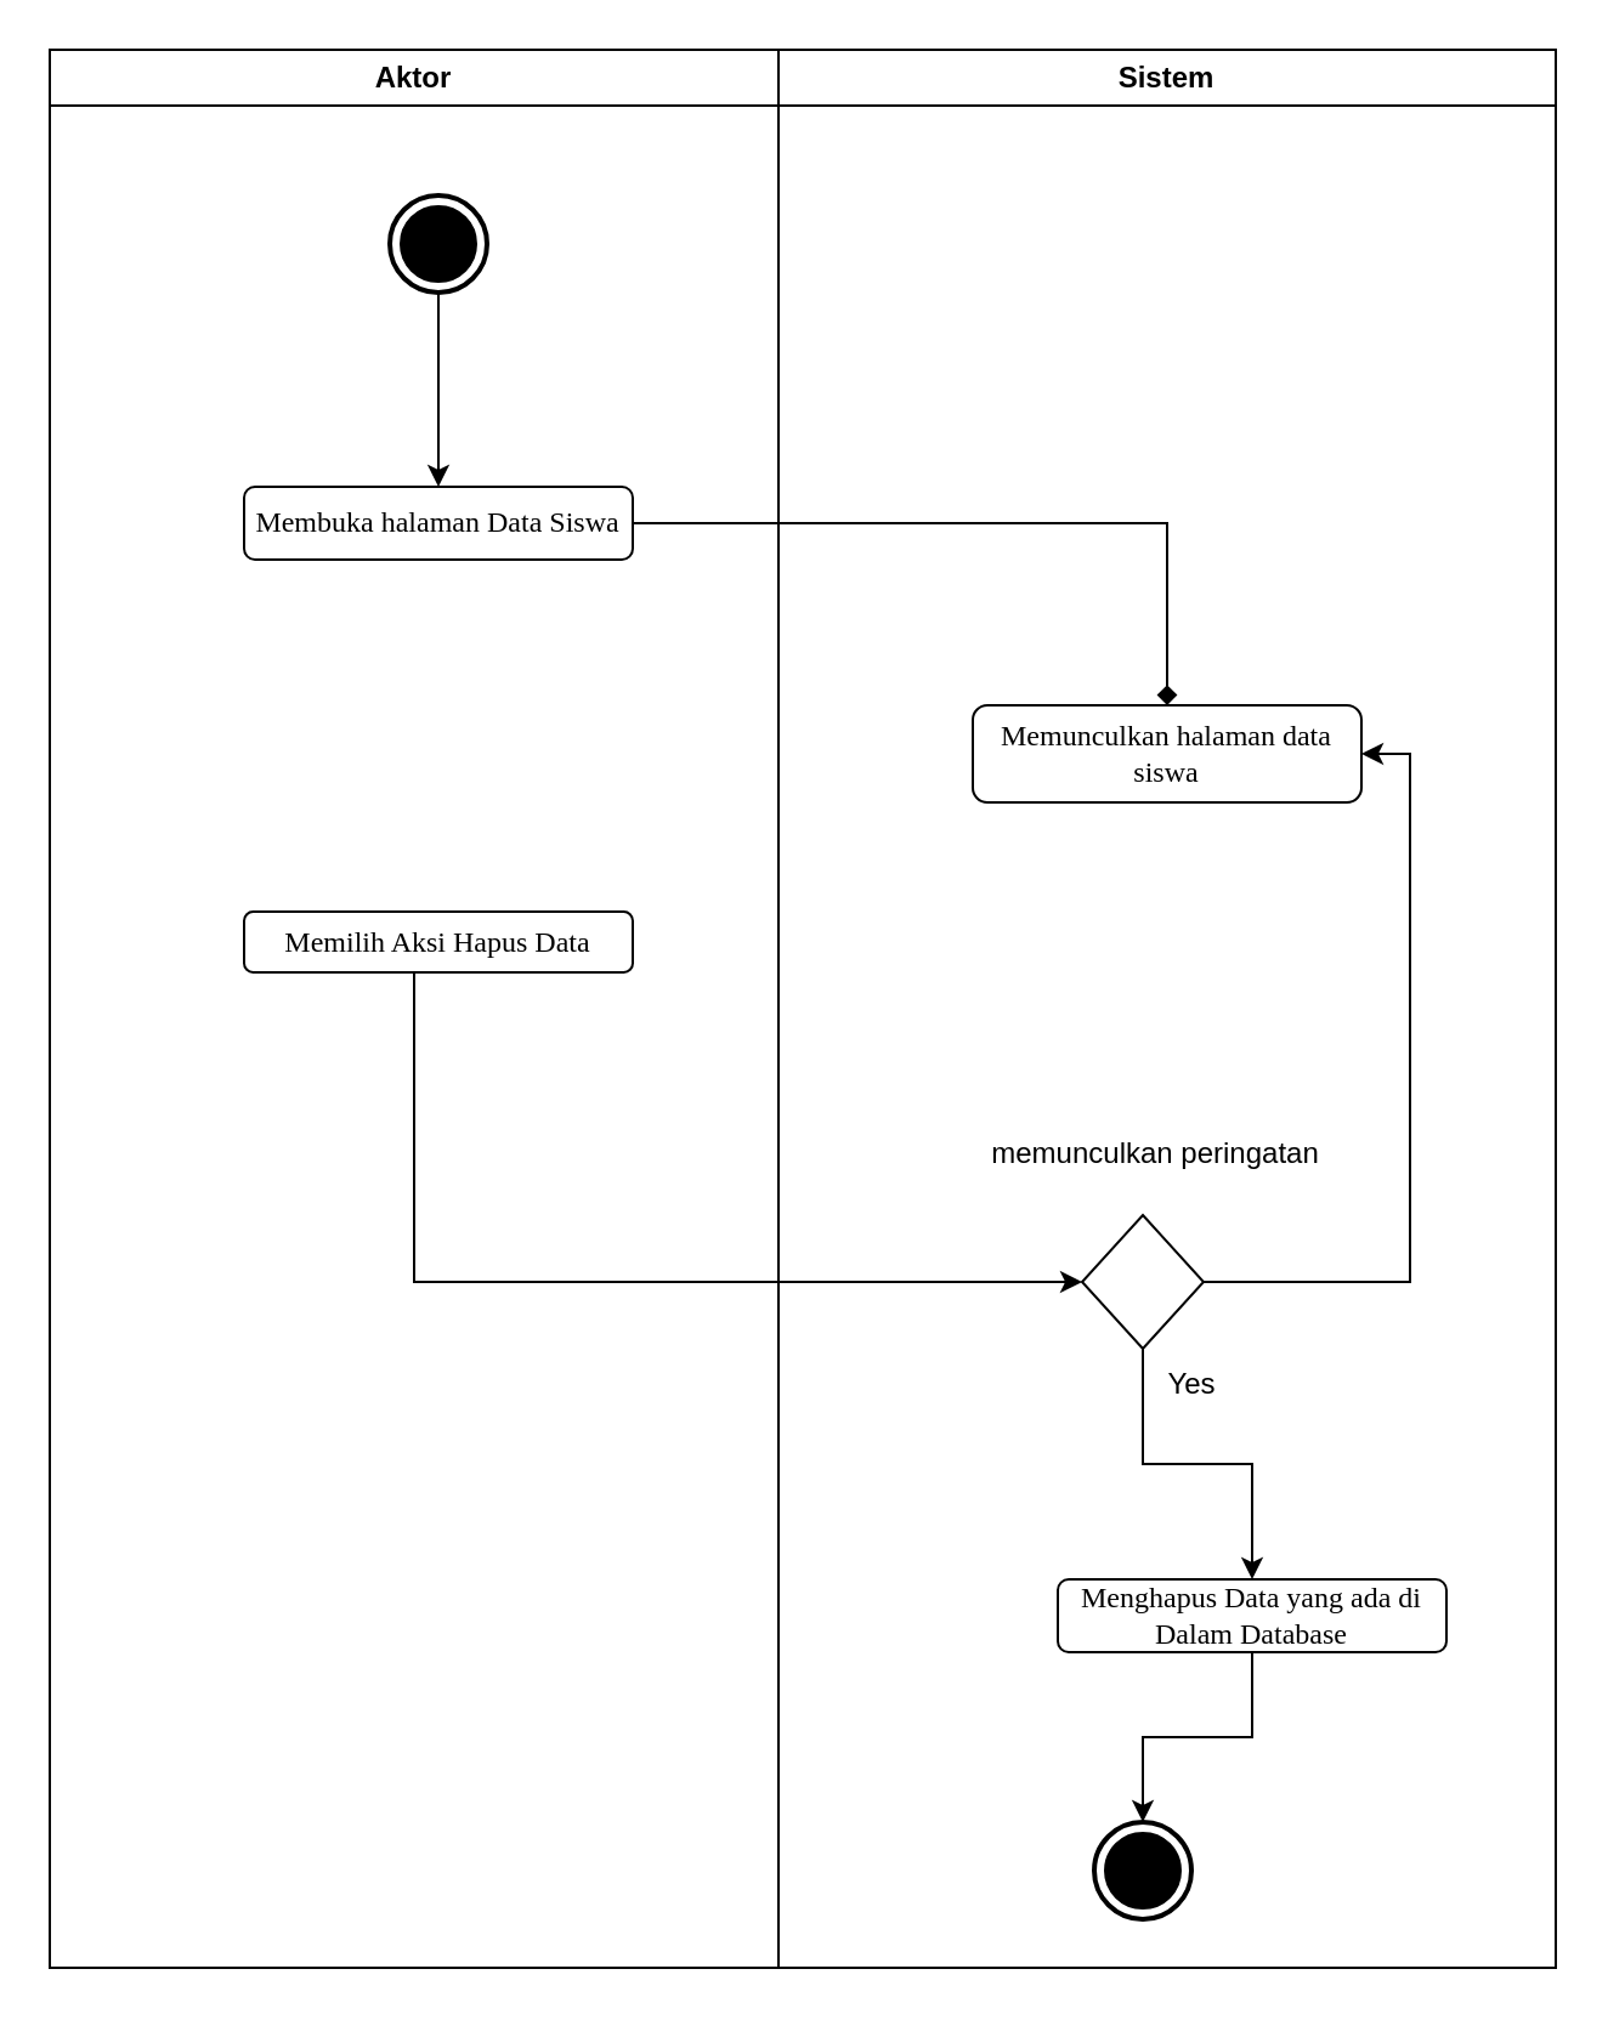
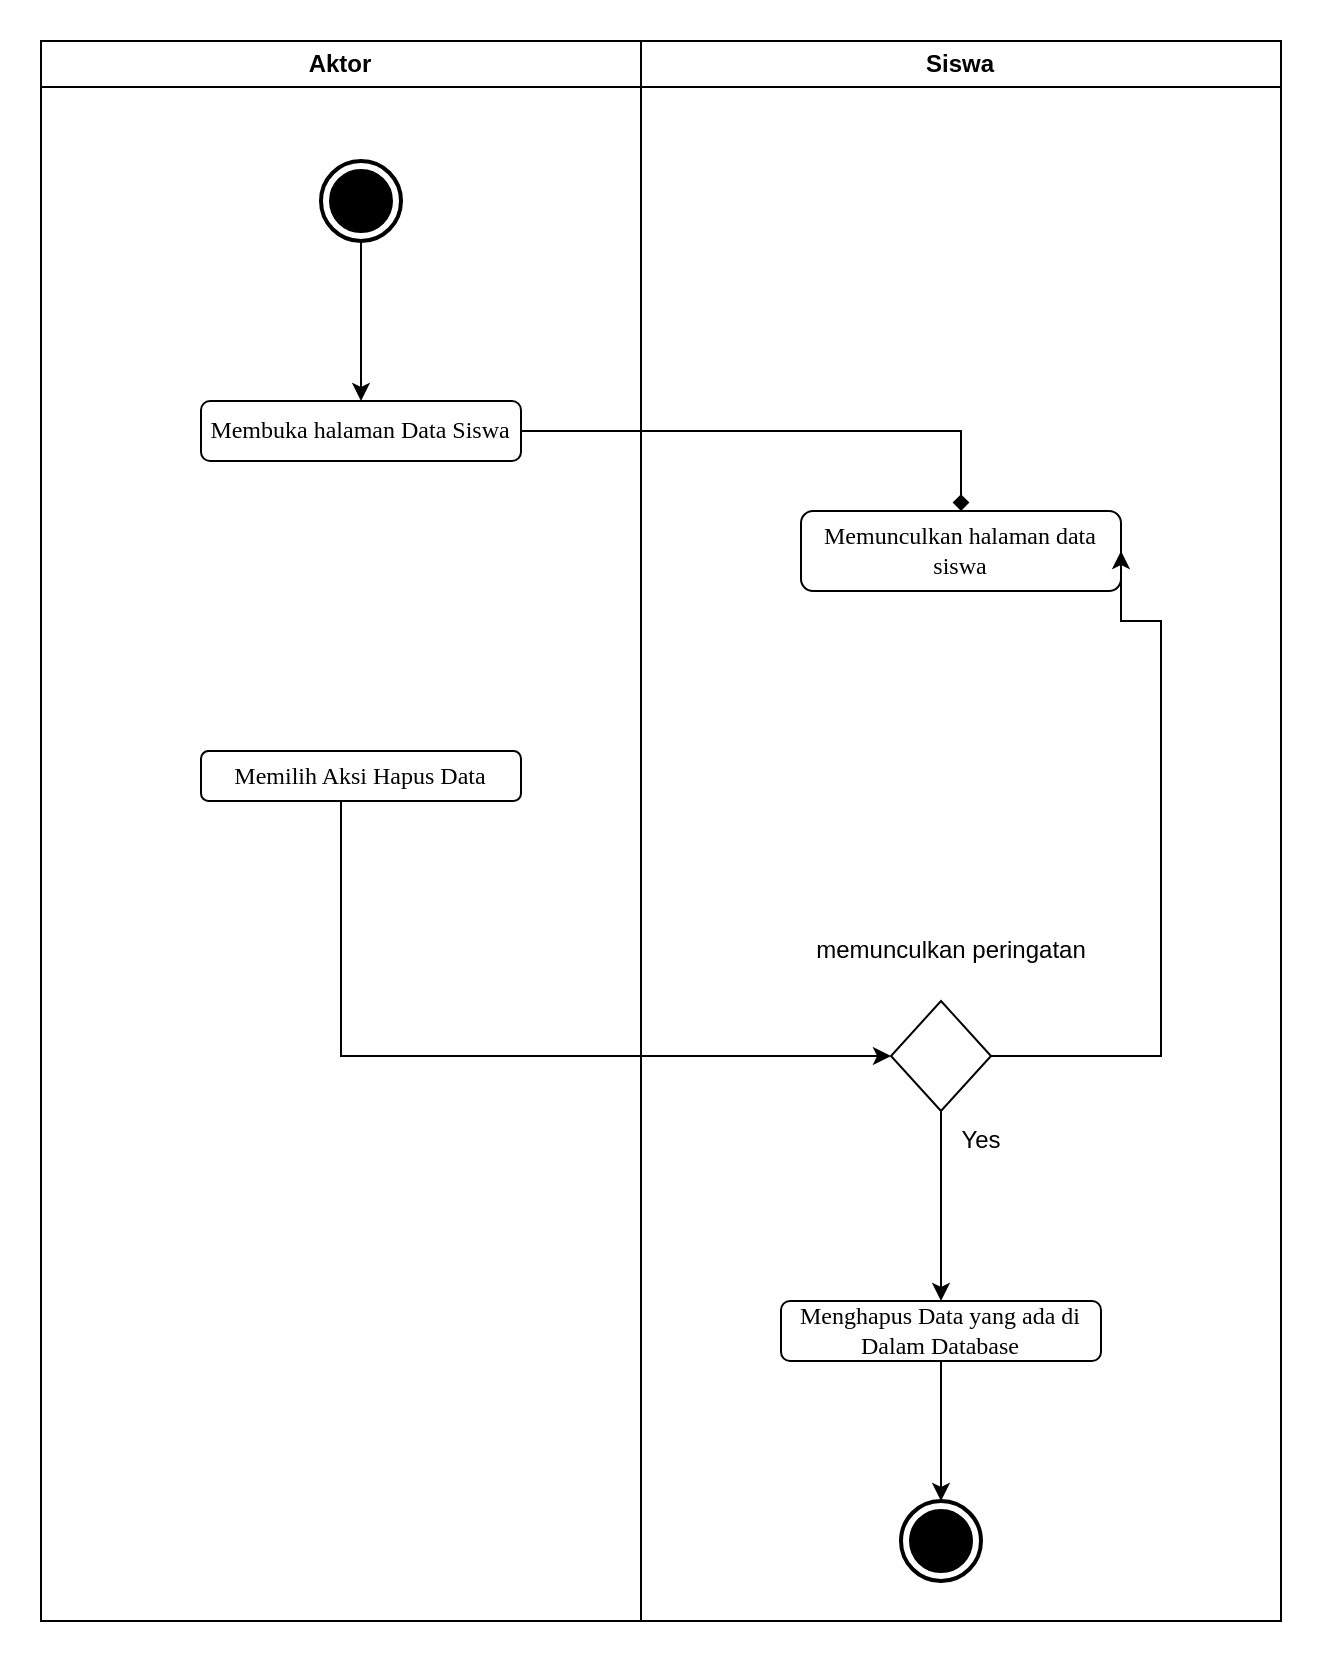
  <mxCell id="0" />
  <mxCell id="1" parent="0" />
  <mxCell id="2" value="Aktor" style="swimlane;whiteSpace=wrap;html=1;" vertex="1" parent="1"><mxGeometry x="20" y="20" width="300" height="790" as="geometry" /></mxCell>
  <mxCell id="3" style="edgeStyle=orthogonalEdgeStyle;rounded=0;orthogonalLoop=1;jettySize=auto;html=1;entryX=0.5;entryY=0;entryDx=0;entryDy=0;" edge="1" parent="2" source="4" target="5"><mxGeometry relative="1" as="geometry" /></mxCell>
  <mxCell id="4" value="" style="html=1;shape=mxgraph.sysml.actFinal;strokeWidth=2;verticalLabelPosition=bottom;verticalAlignment=top;" vertex="1" parent="2"><mxGeometry x="140" y="60" width="40" height="40" as="geometry" /></mxCell>
  <mxCell id="5" value="&lt;font face=&quot;Times New Roman&quot;&gt;Membuka halaman Data Siswa&lt;/font&gt;" style="shape=rect;html=1;rounded=1;whiteSpace=wrap;align=center;" vertex="1" parent="2"><mxGeometry x="80" y="180" width="160" height="30" as="geometry" /></mxCell>
  <mxCell id="6" value="&lt;font face=&quot;Times New Roman&quot;&gt;Memilih Aksi Hapus Data&lt;/font&gt;" style="shape=rect;html=1;rounded=1;whiteSpace=wrap;align=center;" vertex="1" parent="2"><mxGeometry x="80" y="355" width="160" height="25" as="geometry" /></mxCell>
- <mxCell id="7" value="Sistem" style="swimlane;whiteSpace=wrap;html=1;" vertex="1" parent="1"><mxGeometry x="320" y="20" width="320" height="790" as="geometry" /></mxCell>
- <mxCell id="8" value="&lt;font face=&quot;Times New Roman&quot;&gt;Memunculkan halaman data siswa&lt;/font&gt;" style="shape=rect;html=1;rounded=1;whiteSpace=wrap;align=center;" vertex="1" parent="7"><mxGeometry x="80" y="270" width="160" height="40" as="geometry" /></mxCell>
+ <mxCell id="7" value="Siswa" style="swimlane;whiteSpace=wrap;html=1;" vertex="1" parent="1"><mxGeometry x="320" y="20" width="320" height="790" as="geometry" /></mxCell>
+ <mxCell id="8" value="&lt;font face=&quot;Times New Roman&quot;&gt;Memunculkan halaman data siswa&lt;/font&gt;" style="shape=rect;html=1;rounded=1;whiteSpace=wrap;align=center;" vertex="1" parent="7"><mxGeometry x="80" y="235" width="160" height="40" as="geometry" /></mxCell>
  <mxCell id="9" style="edgeStyle=orthogonalEdgeStyle;rounded=0;orthogonalLoop=1;jettySize=auto;html=1;entryX=0.5;entryY=0;entryDx=0;entryDy=0;" edge="1" parent="7" source="11" target="13"><mxGeometry relative="1" as="geometry" /></mxCell>
  <mxCell id="10" style="edgeStyle=orthogonalEdgeStyle;rounded=0;orthogonalLoop=1;jettySize=auto;html=1;entryX=1;entryY=0.5;entryDx=0;entryDy=0;" edge="1" parent="7" source="11" target="8"><mxGeometry relative="1" as="geometry"><Array as="points"><mxPoint x="260" y="508" /><mxPoint x="260" y="290" /></Array></mxGeometry></mxCell>
  <mxCell id="11" value="" style="rhombus;whiteSpace=wrap;html=1;" vertex="1" parent="7"><mxGeometry x="125" y="480" width="50" height="55" as="geometry" /></mxCell>
  <mxCell id="12" style="edgeStyle=orthogonalEdgeStyle;rounded=0;orthogonalLoop=1;jettySize=auto;html=1;entryX=0.5;entryY=0;entryDx=0;entryDy=0;entryPerimeter=0;" edge="1" parent="7" source="13" target="14"><mxGeometry relative="1" as="geometry" /></mxCell>
- <mxCell id="13" value="&lt;font face=&quot;Times New Roman&quot;&gt;Menghapus Data yang ada di Dalam Database&lt;/font&gt;" style="shape=rect;html=1;rounded=1;whiteSpace=wrap;align=center;" vertex="1" parent="7"><mxGeometry x="115" y="630" width="160" height="30" as="geometry" /></mxCell>
+ <mxCell id="13" value="&lt;font face=&quot;Times New Roman&quot;&gt;Menghapus Data yang ada di Dalam Database&lt;/font&gt;" style="shape=rect;html=1;rounded=1;whiteSpace=wrap;align=center;" vertex="1" parent="7"><mxGeometry x="70" y="630" width="160" height="30" as="geometry" /></mxCell>
  <mxCell id="14" value="" style="html=1;shape=mxgraph.sysml.actFinal;strokeWidth=2;verticalLabelPosition=bottom;verticalAlignment=top;" vertex="1" parent="7"><mxGeometry x="130" y="730" width="40" height="40" as="geometry" /></mxCell>
  <mxCell id="15" value="memunculkan peringatan" style="text;html=1;align=center;verticalAlign=middle;resizable=0;points=[];autosize=1;strokeColor=none;fillColor=none;" vertex="1" parent="7"><mxGeometry x="75" y="440" width="160" height="30" as="geometry" /></mxCell>
  <mxCell id="16" value="Yes" style="text;html=1;align=center;verticalAlign=middle;resizable=0;points=[];autosize=1;strokeColor=none;fillColor=none;" vertex="1" parent="7"><mxGeometry x="150" y="535" width="40" height="30" as="geometry" /></mxCell>
  <mxCell id="17" style="edgeStyle=orthogonalEdgeStyle;rounded=0;orthogonalLoop=1;jettySize=auto;html=1;entryX=0;entryY=0.5;entryDx=0;entryDy=0;" edge="1" parent="1" source="6" target="11"><mxGeometry relative="1" as="geometry"><Array as="points"><mxPoint x="170" y="528" /></Array></mxGeometry></mxCell>
  <mxCell id="18" style="edgeStyle=orthogonalEdgeStyle;rounded=0;orthogonalLoop=1;jettySize=auto;html=1;endArrow=diamond;" edge="1" parent="1" source="5" target="8"><mxGeometry relative="1" as="geometry" /></mxCell>
